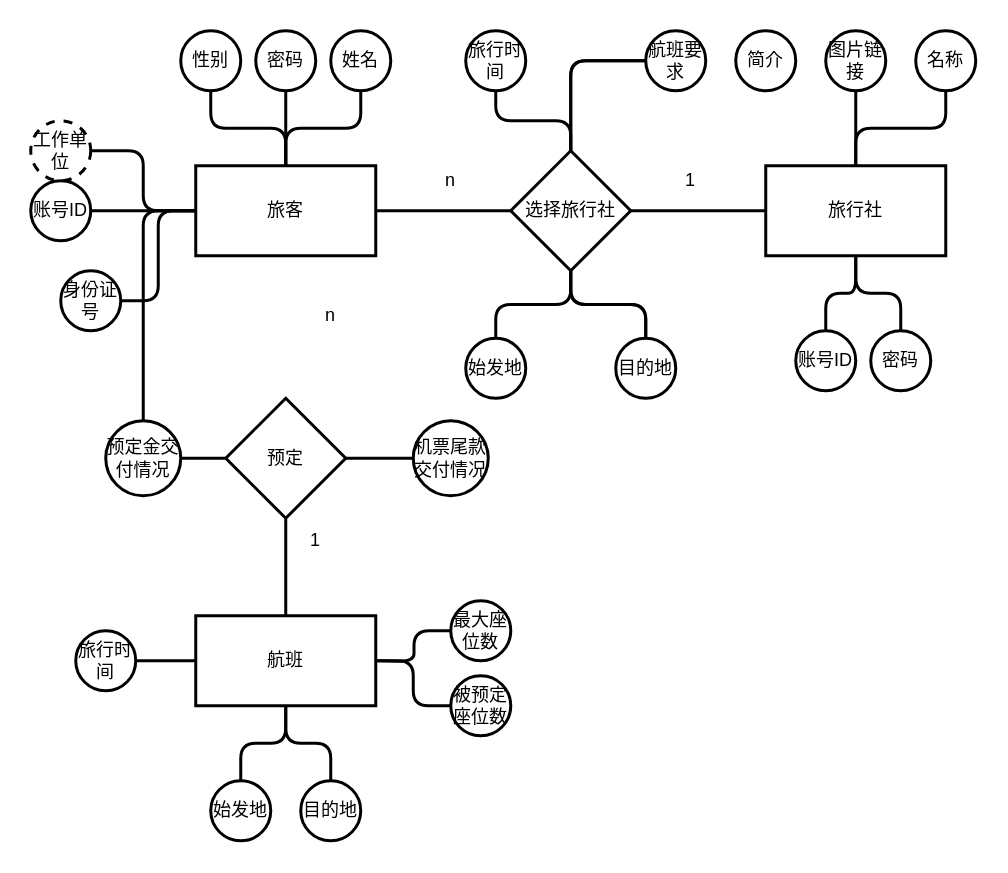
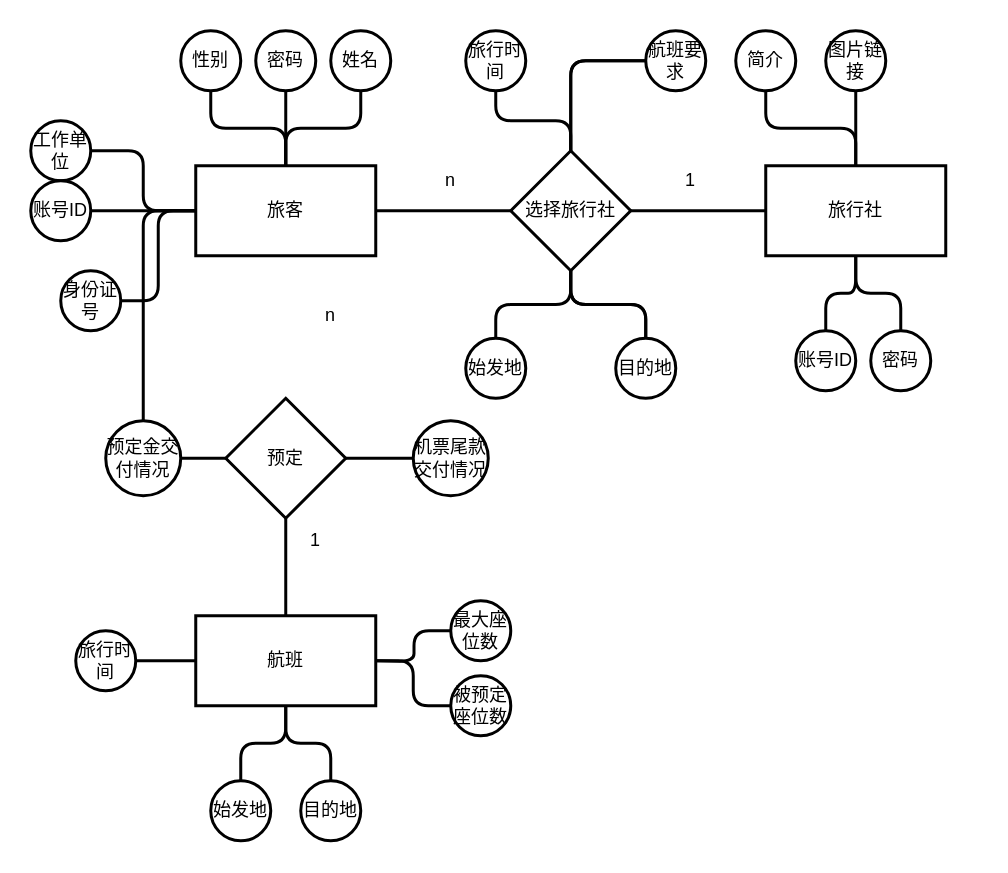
  <mxCell id="0" />
  <mxCell id="1" parent="0" />
  <mxCell id="2" style="edgeStyle=orthogonalEdgeStyle;rounded=1;orthogonalLoop=1;jettySize=auto;html=1;entryX=0;entryY=0.5;entryDx=0;entryDy=0;endArrow=none;endFill=0;strokeWidth=2;" edge="1" parent="1" source="4" target="17"><mxGeometry relative="1" as="geometry"><Array as="points"><mxPoint x="260" y="140" /><mxPoint x="260" y="140" /></Array></mxGeometry></mxCell>
  <mxCell id="3" style="edgeStyle=orthogonalEdgeStyle;rounded=1;orthogonalLoop=1;jettySize=auto;html=1;endArrow=none;endFill=0;strokeWidth=2;" edge="1" parent="1" source="4" target="28"><mxGeometry relative="1" as="geometry" /></mxCell>
  <mxCell id="4" value="旅客" style="rounded=0;whiteSpace=wrap;html=1;strokeWidth=2;" vertex="1" parent="1"><mxGeometry x="130" y="110" width="120" height="60" as="geometry" /></mxCell>
  <mxCell id="5" style="edgeStyle=orthogonalEdgeStyle;rounded=1;orthogonalLoop=1;jettySize=auto;html=1;entryX=0.5;entryY=0;entryDx=0;entryDy=0;endArrow=none;endFill=0;strokeWidth=2;" edge="1" parent="1" source="6" target="46"><mxGeometry relative="1" as="geometry" /></mxCell>
  <mxCell id="6" value="旅行社" style="rounded=0;whiteSpace=wrap;html=1;strokeWidth=2;" vertex="1" parent="1"><mxGeometry x="510" y="110" width="120" height="60" as="geometry" /></mxCell>
  <mxCell id="7" value="航班" style="rounded=0;whiteSpace=wrap;html=1;strokeWidth=2;" vertex="1" parent="1"><mxGeometry x="130" y="410" width="120" height="60" as="geometry" /></mxCell>
  <mxCell id="8" style="edgeStyle=orthogonalEdgeStyle;rounded=1;orthogonalLoop=1;jettySize=auto;html=1;entryX=0.5;entryY=0;entryDx=0;entryDy=0;endArrow=none;endFill=0;strokeWidth=2;" edge="1" parent="1" source="9" target="4"><mxGeometry relative="1" as="geometry" /></mxCell>
  <mxCell id="9" value="性别" style="ellipse;whiteSpace=wrap;html=1;strokeWidth=2;" vertex="1" parent="1"><mxGeometry x="120" y="20" width="40" height="40" as="geometry" /></mxCell>
  <mxCell id="10" style="edgeStyle=orthogonalEdgeStyle;rounded=1;orthogonalLoop=1;jettySize=auto;html=1;entryX=0.5;entryY=0;entryDx=0;entryDy=0;endArrow=none;endFill=0;strokeWidth=2;" edge="1" parent="1" source="11" target="4"><mxGeometry relative="1" as="geometry" /></mxCell>
  <mxCell id="11" value="姓名" style="ellipse;whiteSpace=wrap;html=1;strokeWidth=2;" vertex="1" parent="1"><mxGeometry x="220" y="20" width="40" height="40" as="geometry" /></mxCell>
  <mxCell id="12" style="edgeStyle=orthogonalEdgeStyle;rounded=1;orthogonalLoop=1;jettySize=auto;html=1;entryX=0;entryY=0.5;entryDx=0;entryDy=0;endArrow=none;endFill=0;strokeWidth=2;" edge="1" parent="1" source="13" target="4"><mxGeometry relative="1" as="geometry" /></mxCell>
- <mxCell id="13" value="工作单位" style="ellipse;whiteSpace=wrap;html=1;strokeWidth=2;dashed=1;" vertex="1" parent="1"><mxGeometry x="20" y="80" width="40" height="40" as="geometry" /></mxCell>
+ <mxCell id="13" value="工作单位" style="ellipse;whiteSpace=wrap;html=1;strokeWidth=2;" vertex="1" parent="1"><mxGeometry x="20" y="80" width="40" height="40" as="geometry" /></mxCell>
  <mxCell id="14" style="edgeStyle=orthogonalEdgeStyle;rounded=1;orthogonalLoop=1;jettySize=auto;html=1;entryX=0;entryY=0.5;entryDx=0;entryDy=0;endArrow=none;endFill=0;strokeWidth=2;" edge="1" parent="1" source="15" target="4"><mxGeometry relative="1" as="geometry" /></mxCell>
  <mxCell id="15" value="身份证号" style="ellipse;whiteSpace=wrap;html=1;strokeWidth=2;" vertex="1" parent="1"><mxGeometry x="40" y="180" width="40" height="40" as="geometry" /></mxCell>
  <mxCell id="16" style="edgeStyle=orthogonalEdgeStyle;rounded=1;orthogonalLoop=1;jettySize=auto;html=1;entryX=0;entryY=0.5;entryDx=0;entryDy=0;endArrow=none;endFill=0;strokeWidth=2;" edge="1" parent="1" source="17" target="6"><mxGeometry relative="1" as="geometry" /></mxCell>
  <mxCell id="17" value="选择旅行社" style="rhombus;whiteSpace=wrap;html=1;strokeWidth=2;" vertex="1" parent="1"><mxGeometry x="340" y="100" width="80" height="80" as="geometry" /></mxCell>
  <mxCell id="18" value="n" style="text;html=1;strokeColor=none;fillColor=none;align=center;verticalAlign=middle;whiteSpace=wrap;rounded=0;" vertex="1" parent="1"><mxGeometry x="280" y="110" width="40" height="20" as="geometry" /></mxCell>
  <mxCell id="19" value="1" style="text;html=1;strokeColor=none;fillColor=none;align=center;verticalAlign=middle;whiteSpace=wrap;rounded=0;" vertex="1" parent="1"><mxGeometry x="440" y="110" width="40" height="20" as="geometry" /></mxCell>
  <mxCell id="20" style="edgeStyle=orthogonalEdgeStyle;rounded=1;orthogonalLoop=1;jettySize=auto;html=1;entryX=0.5;entryY=0;entryDx=0;entryDy=0;endArrow=none;endFill=0;strokeWidth=2;" edge="1" parent="1" source="21" target="17"><mxGeometry relative="1" as="geometry" /></mxCell>
  <mxCell id="21" value="旅行时间" style="ellipse;whiteSpace=wrap;html=1;strokeWidth=2;" vertex="1" parent="1"><mxGeometry x="310" y="20" width="40" height="40" as="geometry" /></mxCell>
  <mxCell id="22" style="edgeStyle=orthogonalEdgeStyle;rounded=1;orthogonalLoop=1;jettySize=auto;html=1;entryX=0.5;entryY=1;entryDx=0;entryDy=0;endArrow=none;endFill=0;strokeWidth=2;startArrow=none;" edge="1" parent="1" source="33" target="17"><mxGeometry relative="1" as="geometry" /></mxCell>
  <mxCell id="23" style="edgeStyle=orthogonalEdgeStyle;rounded=1;orthogonalLoop=1;jettySize=auto;html=1;entryX=0.5;entryY=1;entryDx=0;entryDy=0;endArrow=none;endFill=0;strokeWidth=2;" edge="1" parent="1" source="24" target="17"><mxGeometry relative="1" as="geometry" /></mxCell>
  <mxCell id="24" value="始发地" style="ellipse;whiteSpace=wrap;html=1;strokeWidth=2;" vertex="1" parent="1"><mxGeometry x="310" y="225" width="40" height="40" as="geometry" /></mxCell>
  <mxCell id="25" style="edgeStyle=orthogonalEdgeStyle;rounded=1;orthogonalLoop=1;jettySize=auto;html=1;entryX=0.5;entryY=1;entryDx=0;entryDy=0;endArrow=none;endFill=0;strokeWidth=2;" edge="1" parent="1" source="33" target="17"><mxGeometry relative="1" as="geometry" /></mxCell>
  <mxCell id="26" style="edgeStyle=orthogonalEdgeStyle;rounded=1;orthogonalLoop=1;jettySize=auto;html=1;entryX=0.5;entryY=0;entryDx=0;entryDy=0;endArrow=none;endFill=0;strokeWidth=2;" edge="1" parent="1" source="32" target="17"><mxGeometry relative="1" as="geometry" /></mxCell>
  <mxCell id="27" style="edgeStyle=orthogonalEdgeStyle;rounded=1;orthogonalLoop=1;jettySize=auto;html=1;entryX=0;entryY=0.5;entryDx=0;entryDy=0;endArrow=none;endFill=0;strokeWidth=2;" edge="1" parent="1" source="28" target="50"><mxGeometry relative="1" as="geometry" /></mxCell>
  <mxCell id="28" value="预定金交付情况" style="ellipse;whiteSpace=wrap;html=1;strokeWidth=2;" vertex="1" parent="1"><mxGeometry x="70" y="280" width="50" height="50" as="geometry" /></mxCell>
  <mxCell id="29" style="edgeStyle=orthogonalEdgeStyle;rounded=1;orthogonalLoop=1;jettySize=auto;html=1;entryX=0.5;entryY=0;entryDx=0;entryDy=0;endArrow=none;endFill=0;strokeWidth=2;startArrow=none;" edge="1" parent="1" source="32" target="17"><mxGeometry relative="1" as="geometry" /></mxCell>
  <mxCell id="30" style="edgeStyle=orthogonalEdgeStyle;rounded=1;orthogonalLoop=1;jettySize=auto;html=1;entryX=1;entryY=0.5;entryDx=0;entryDy=0;endArrow=none;endFill=0;strokeWidth=2;" edge="1" parent="1" source="31" target="50"><mxGeometry relative="1" as="geometry" /></mxCell>
  <mxCell id="31" value="机票尾款交付情况" style="ellipse;whiteSpace=wrap;html=1;strokeWidth=2;" vertex="1" parent="1"><mxGeometry x="275" y="280" width="50" height="50" as="geometry" /></mxCell>
  <mxCell id="32" value="航班要求" style="ellipse;whiteSpace=wrap;html=1;strokeWidth=2;" vertex="1" parent="1"><mxGeometry x="430" y="20" width="40" height="40" as="geometry" /></mxCell>
  <mxCell id="33" value="目的地" style="ellipse;whiteSpace=wrap;html=1;strokeWidth=2;" vertex="1" parent="1"><mxGeometry x="410" y="225" width="40" height="40" as="geometry" /></mxCell>
  <mxCell id="34" style="edgeStyle=orthogonalEdgeStyle;rounded=1;orthogonalLoop=1;jettySize=auto;html=1;endArrow=none;endFill=0;strokeWidth=2;" edge="1" parent="1" source="35"><mxGeometry relative="1" as="geometry"><mxPoint x="190" y="110" as="targetPoint" /></mxGeometry></mxCell>
  <mxCell id="35" value="密码" style="ellipse;whiteSpace=wrap;html=1;strokeWidth=2;" vertex="1" parent="1"><mxGeometry x="170" y="20" width="40" height="40" as="geometry" /></mxCell>
+ <mxCell id="36" style="edgeStyle=orthogonalEdgeStyle;rounded=1;orthogonalLoop=1;jettySize=auto;html=1;entryX=0.5;entryY=0;entryDx=0;entryDy=0;endArrow=none;endFill=0;strokeWidth=2;" edge="1" parent="1" source="37" target="6"><mxGeometry relative="1" as="geometry" /></mxCell>
  <mxCell id="37" value="简介" style="ellipse;whiteSpace=wrap;html=1;strokeWidth=2;" vertex="1" parent="1"><mxGeometry x="490" y="20" width="40" height="40" as="geometry" /></mxCell>
  <mxCell id="38" style="edgeStyle=orthogonalEdgeStyle;rounded=1;orthogonalLoop=1;jettySize=auto;html=1;endArrow=none;endFill=0;strokeWidth=2;" edge="1" parent="1" source="39"><mxGeometry relative="1" as="geometry"><mxPoint x="570" y="110" as="targetPoint" /></mxGeometry></mxCell>
  <mxCell id="39" value="图片链接" style="ellipse;whiteSpace=wrap;html=1;strokeWidth=2;" vertex="1" parent="1"><mxGeometry x="550" y="20" width="40" height="40" as="geometry" /></mxCell>
- <mxCell id="40" style="edgeStyle=orthogonalEdgeStyle;rounded=1;orthogonalLoop=1;jettySize=auto;html=1;entryX=0.5;entryY=0;entryDx=0;entryDy=0;endArrow=none;endFill=0;strokeWidth=2;" edge="1" parent="1" source="41" target="6"><mxGeometry relative="1" as="geometry" /></mxCell>
- <mxCell id="41" value="名称" style="ellipse;whiteSpace=wrap;html=1;strokeWidth=2;" vertex="1" parent="1"><mxGeometry x="610" y="20" width="40" height="40" as="geometry" /></mxCell>
  <mxCell id="42" style="edgeStyle=orthogonalEdgeStyle;rounded=1;orthogonalLoop=1;jettySize=auto;html=1;entryX=0.5;entryY=1;entryDx=0;entryDy=0;endArrow=none;endFill=0;strokeWidth=2;" edge="1" parent="1" source="43" target="6"><mxGeometry relative="1" as="geometry" /></mxCell>
  <mxCell id="43" value="账号ID" style="ellipse;whiteSpace=wrap;html=1;strokeWidth=2;" vertex="1" parent="1"><mxGeometry x="530" y="220" width="40" height="40" as="geometry" /></mxCell>
  <mxCell id="44" style="edgeStyle=orthogonalEdgeStyle;rounded=1;orthogonalLoop=1;jettySize=auto;html=1;endArrow=none;endFill=0;strokeWidth=2;" edge="1" parent="1" source="45"><mxGeometry relative="1" as="geometry"><mxPoint x="130" y="140" as="targetPoint" /></mxGeometry></mxCell>
  <mxCell id="45" value="账号ID" style="ellipse;whiteSpace=wrap;html=1;strokeWidth=2;" vertex="1" parent="1"><mxGeometry x="20" y="120" width="40" height="40" as="geometry" /></mxCell>
  <mxCell id="46" value="密码" style="ellipse;whiteSpace=wrap;html=1;strokeWidth=2;" vertex="1" parent="1"><mxGeometry x="580" y="220" width="40" height="40" as="geometry" /></mxCell>
  <mxCell id="47" style="edgeStyle=orthogonalEdgeStyle;rounded=1;orthogonalLoop=1;jettySize=auto;html=1;entryX=0.5;entryY=1;entryDx=0;entryDy=0;endArrow=none;endFill=0;strokeWidth=2;" edge="1" parent="1" source="48" target="7"><mxGeometry relative="1" as="geometry" /></mxCell>
  <mxCell id="48" value="始发地" style="ellipse;whiteSpace=wrap;html=1;strokeWidth=2;" vertex="1" parent="1"><mxGeometry x="140" y="520" width="40" height="40" as="geometry" /></mxCell>
  <mxCell id="49" style="edgeStyle=orthogonalEdgeStyle;rounded=1;orthogonalLoop=1;jettySize=auto;html=1;entryX=0.5;entryY=0;entryDx=0;entryDy=0;endArrow=none;endFill=0;strokeWidth=2;" edge="1" parent="1" source="50" target="7"><mxGeometry relative="1" as="geometry" /></mxCell>
  <mxCell id="50" value="预定" style="rhombus;whiteSpace=wrap;html=1;strokeWidth=2;" vertex="1" parent="1"><mxGeometry x="150" y="265" width="80" height="80" as="geometry" /></mxCell>
  <mxCell id="51" value="1" style="text;html=1;strokeColor=none;fillColor=none;align=center;verticalAlign=middle;whiteSpace=wrap;rounded=0;" vertex="1" parent="1"><mxGeometry x="190" y="350" width="40" height="20" as="geometry" /></mxCell>
  <mxCell id="52" value="n" style="text;html=1;strokeColor=none;fillColor=none;align=center;verticalAlign=middle;whiteSpace=wrap;rounded=0;" vertex="1" parent="1"><mxGeometry x="200" y="200" width="40" height="20" as="geometry" /></mxCell>
  <mxCell id="53" style="edgeStyle=orthogonalEdgeStyle;rounded=1;orthogonalLoop=1;jettySize=auto;html=1;entryX=0.5;entryY=1;entryDx=0;entryDy=0;endArrow=none;endFill=0;strokeWidth=2;" edge="1" parent="1" source="54" target="7"><mxGeometry relative="1" as="geometry" /></mxCell>
  <mxCell id="54" value="目的地" style="ellipse;whiteSpace=wrap;html=1;strokeWidth=2;" vertex="1" parent="1"><mxGeometry x="200" y="520" width="40" height="40" as="geometry" /></mxCell>
  <mxCell id="55" style="edgeStyle=orthogonalEdgeStyle;rounded=1;orthogonalLoop=1;jettySize=auto;html=1;entryX=0;entryY=0.5;entryDx=0;entryDy=0;endArrow=none;endFill=0;strokeWidth=2;" edge="1" parent="1" source="56" target="7"><mxGeometry relative="1" as="geometry" /></mxCell>
  <mxCell id="56" value="旅行时间" style="ellipse;whiteSpace=wrap;html=1;strokeWidth=2;" vertex="1" parent="1"><mxGeometry x="50" y="420" width="40" height="40" as="geometry" /></mxCell>
  <mxCell id="57" style="edgeStyle=orthogonalEdgeStyle;rounded=1;orthogonalLoop=1;jettySize=auto;html=1;endArrow=none;endFill=0;strokeWidth=2;" edge="1" parent="1" source="58"><mxGeometry relative="1" as="geometry"><mxPoint x="250" y="440" as="targetPoint" /></mxGeometry></mxCell>
  <mxCell id="58" value="最大座位数" style="ellipse;whiteSpace=wrap;html=1;strokeWidth=2;" vertex="1" parent="1"><mxGeometry x="300" y="400" width="40" height="40" as="geometry" /></mxCell>
  <mxCell id="59" value="" style="edgeStyle=orthogonalEdgeStyle;rounded=1;orthogonalLoop=1;jettySize=auto;html=1;endArrow=none;endFill=0;strokeWidth=2;" edge="1" parent="1" source="60" target="7"><mxGeometry relative="1" as="geometry" /></mxCell>
  <mxCell id="60" value="被预定座位数" style="ellipse;whiteSpace=wrap;html=1;strokeWidth=2;" vertex="1" parent="1"><mxGeometry x="300" y="450" width="40" height="40" as="geometry" /></mxCell>
